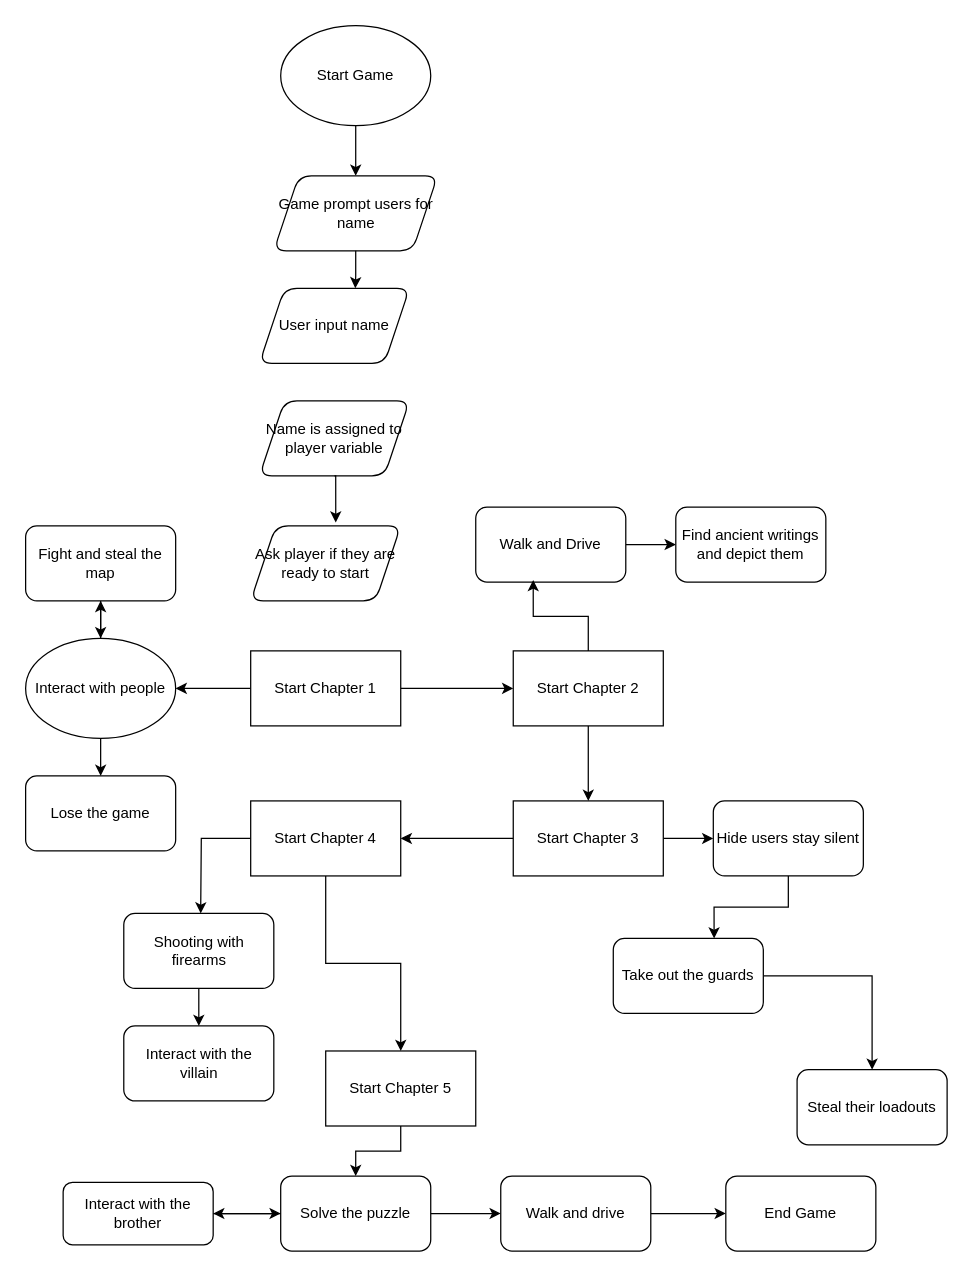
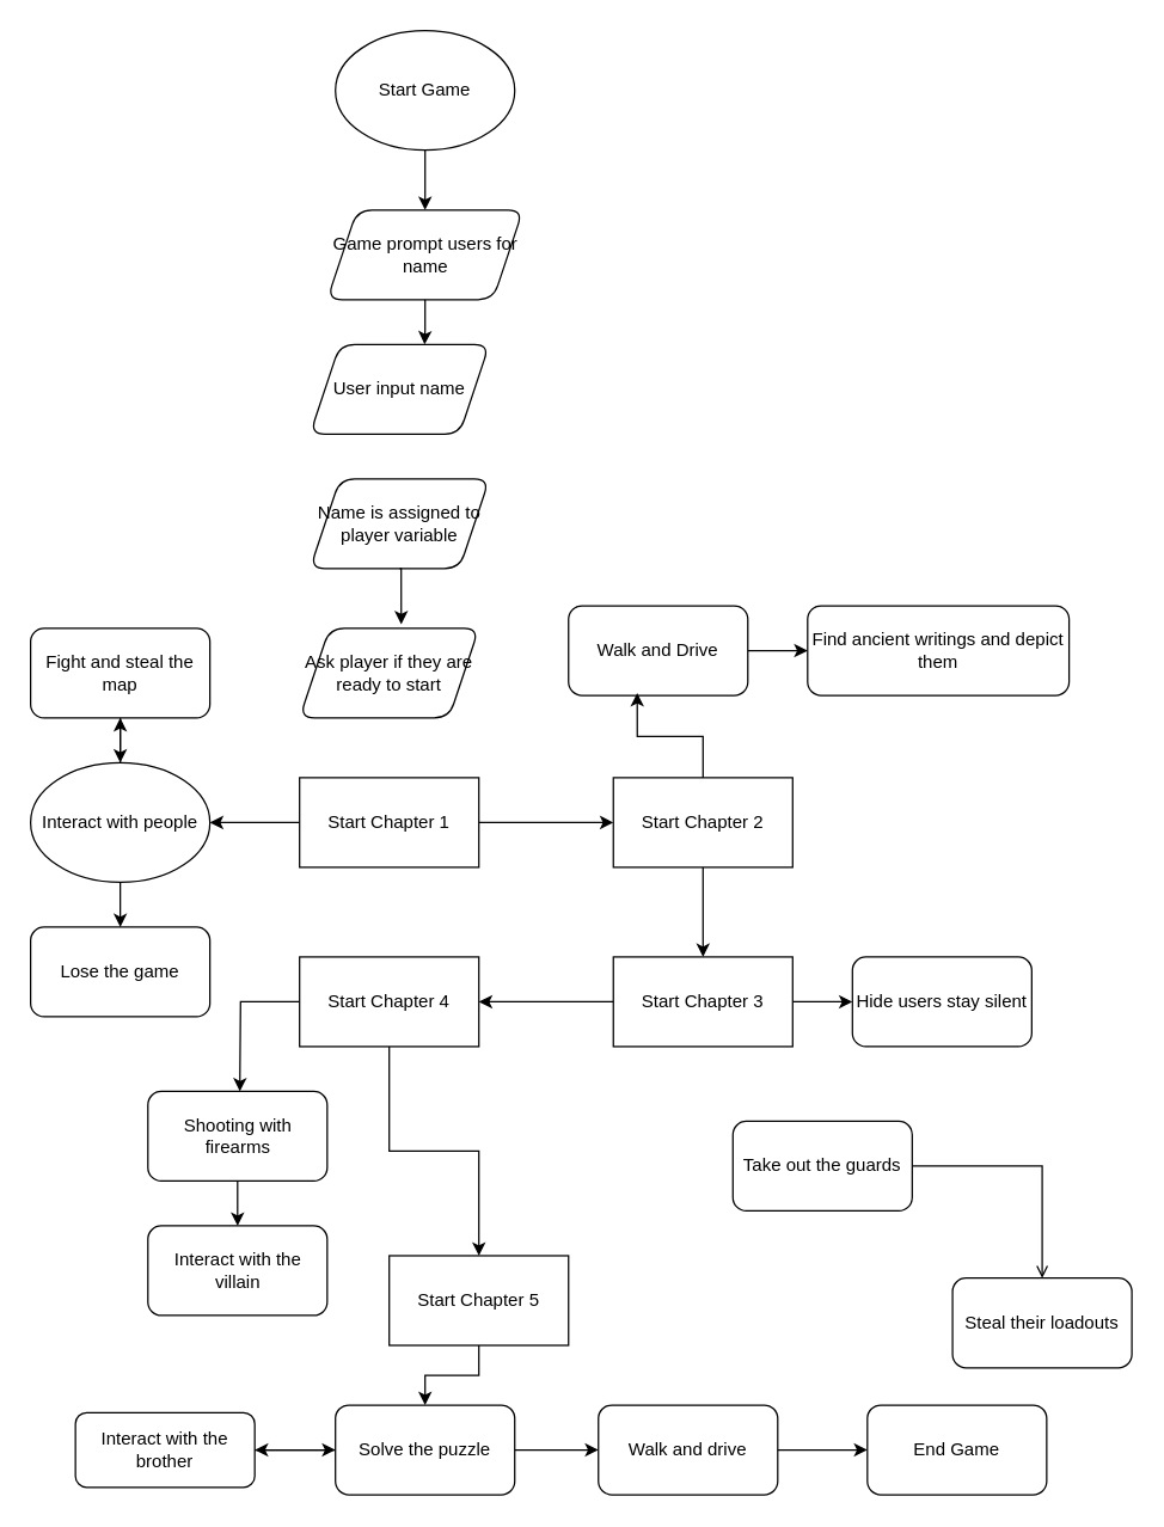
  <mxCell id="0" />
  <mxCell id="1" parent="0" />
  <mxCell id="2" style="edgeStyle=orthogonalEdgeStyle;rounded=0;orthogonalLoop=1;jettySize=auto;html=1;entryX=0.5;entryY=0;entryDx=0;entryDy=0;" edge="1" parent="1" source="3" target="4"><mxGeometry relative="1" as="geometry"><Array as="points"><mxPoint x="284" y="140" /></Array></mxGeometry></mxCell>
  <mxCell id="3" value="Start Game" style="ellipse;whiteSpace=wrap;html=1;" vertex="1" parent="1"><mxGeometry x="224" y="20" width="120" height="80" as="geometry" /></mxCell>
  <mxCell id="4" value="Game prompt users for name" style="shape=parallelogram;perimeter=parallelogramPerimeter;whiteSpace=wrap;html=1;fixedSize=1;rounded=1;" vertex="1" parent="1"><mxGeometry x="218.5" y="140" width="131" height="60" as="geometry" /></mxCell>
  <mxCell id="5" value="User input name" style="shape=parallelogram;perimeter=parallelogramPerimeter;whiteSpace=wrap;html=1;fixedSize=1;rounded=1;" vertex="1" parent="1"><mxGeometry x="207" y="230" width="120" height="60" as="geometry" /></mxCell>
  <mxCell id="6" style="edgeStyle=orthogonalEdgeStyle;rounded=0;orthogonalLoop=1;jettySize=auto;html=1;entryX=0.639;entryY=0;entryDx=0;entryDy=0;entryPerimeter=0;" edge="1" parent="1" source="4" target="5"><mxGeometry relative="1" as="geometry" /></mxCell>
  <mxCell id="7" value="Name is assigned to player variable" style="shape=parallelogram;perimeter=parallelogramPerimeter;whiteSpace=wrap;html=1;fixedSize=1;rounded=1;" vertex="1" parent="1"><mxGeometry x="207" y="320" width="120" height="60" as="geometry" /></mxCell>
  <mxCell id="8" value="Ask player if they are ready to start" style="shape=parallelogram;perimeter=parallelogramPerimeter;whiteSpace=wrap;html=1;fixedSize=1;rounded=1;" vertex="1" parent="1"><mxGeometry x="200" y="420" width="120" height="60" as="geometry" /></mxCell>
  <mxCell id="9" style="edgeStyle=orthogonalEdgeStyle;rounded=0;orthogonalLoop=1;jettySize=auto;html=1;exitX=0.5;exitY=1;exitDx=0;exitDy=0;entryX=0.567;entryY=-0.044;entryDx=0;entryDy=0;entryPerimeter=0;" edge="1" parent="1" source="7" target="8"><mxGeometry relative="1" as="geometry" /></mxCell>
  <mxCell id="10" style="edgeStyle=orthogonalEdgeStyle;rounded=0;orthogonalLoop=1;jettySize=auto;html=1;entryX=1;entryY=0.5;entryDx=0;entryDy=0;" edge="1" parent="1" source="12" target="15"><mxGeometry relative="1" as="geometry" /></mxCell>
  <mxCell id="11" style="edgeStyle=orthogonalEdgeStyle;rounded=0;orthogonalLoop=1;jettySize=auto;html=1;entryX=0;entryY=0.5;entryDx=0;entryDy=0;" edge="1" parent="1" source="12" target="20"><mxGeometry relative="1" as="geometry" /></mxCell>
  <mxCell id="12" value="Start Chapter 1" style="rounded=0;whiteSpace=wrap;html=1;" vertex="1" parent="1"><mxGeometry x="200" y="520" width="120" height="60" as="geometry" /></mxCell>
  <mxCell id="13" style="edgeStyle=orthogonalEdgeStyle;rounded=0;orthogonalLoop=1;jettySize=auto;html=1;" edge="1" parent="1" source="15" target="16"><mxGeometry relative="1" as="geometry" /></mxCell>
  <mxCell id="14" style="edgeStyle=orthogonalEdgeStyle;rounded=0;orthogonalLoop=1;jettySize=auto;html=1;" edge="1" parent="1" source="15" target="18"><mxGeometry relative="1" as="geometry" /></mxCell>
  <mxCell id="15" value="Interact with people" style="ellipse;whiteSpace=wrap;html=1;" vertex="1" parent="1"><mxGeometry x="20" y="510" width="120" height="80" as="geometry" /></mxCell>
  <mxCell id="16" value="Lose the game" style="rounded=1;whiteSpace=wrap;html=1;" vertex="1" parent="1"><mxGeometry x="20" y="620" width="120" height="60" as="geometry" /></mxCell>
  <mxCell id="17" value="" style="edgeStyle=orthogonalEdgeStyle;rounded=0;orthogonalLoop=1;jettySize=auto;html=1;" edge="1" parent="1" source="18" target="15"><mxGeometry relative="1" as="geometry" /></mxCell>
  <mxCell id="18" value="Fight and steal the map" style="rounded=1;whiteSpace=wrap;html=1;" vertex="1" parent="1"><mxGeometry x="20" y="420" width="120" height="60" as="geometry" /></mxCell>
  <mxCell id="19" style="edgeStyle=orthogonalEdgeStyle;rounded=0;orthogonalLoop=1;jettySize=auto;html=1;" edge="1" parent="1" source="20" target="27"><mxGeometry relative="1" as="geometry" /></mxCell>
  <mxCell id="20" value="Start Chapter 2" style="rounded=0;whiteSpace=wrap;html=1;" vertex="1" parent="1"><mxGeometry x="410" y="520" width="120" height="60" as="geometry" /></mxCell>
  <mxCell id="21" style="edgeStyle=orthogonalEdgeStyle;rounded=0;orthogonalLoop=1;jettySize=auto;html=1;" edge="1" parent="1" source="22" target="24"><mxGeometry relative="1" as="geometry" /></mxCell>
  <mxCell id="22" value="Walk and Drive" style="rounded=1;whiteSpace=wrap;html=1;" vertex="1" parent="1"><mxGeometry x="380" y="405" width="120" height="60" as="geometry" /></mxCell>
  <mxCell id="23" style="edgeStyle=orthogonalEdgeStyle;rounded=0;orthogonalLoop=1;jettySize=auto;html=1;entryX=0.383;entryY=0.972;entryDx=0;entryDy=0;entryPerimeter=0;" edge="1" parent="1" source="20" target="22"><mxGeometry relative="1" as="geometry" /></mxCell>
- <mxCell id="24" value="Find ancient writings and depict them" style="rounded=1;whiteSpace=wrap;html=1;" vertex="1" parent="1"><mxGeometry x="540" y="405" width="120" height="60" as="geometry" /></mxCell>
+ <mxCell id="24" value="Find ancient writings and depict them" style="rounded=1;whiteSpace=wrap;html=1;" vertex="1" parent="1"><mxGeometry x="540" y="405" width="175" height="60" as="geometry" /></mxCell>
  <mxCell id="25" style="edgeStyle=orthogonalEdgeStyle;rounded=0;orthogonalLoop=1;jettySize=auto;html=1;entryX=0;entryY=0.5;entryDx=0;entryDy=0;" edge="1" parent="1" source="27" target="28"><mxGeometry relative="1" as="geometry" /></mxCell>
  <mxCell id="26" style="edgeStyle=orthogonalEdgeStyle;rounded=0;orthogonalLoop=1;jettySize=auto;html=1;" edge="1" parent="1" source="27" target="35"><mxGeometry relative="1" as="geometry" /></mxCell>
  <mxCell id="27" value="Start Chapter 3" style="rounded=0;whiteSpace=wrap;html=1;" vertex="1" parent="1"><mxGeometry x="410" y="640" width="120" height="60" as="geometry" /></mxCell>
  <mxCell id="28" value="Hide users stay silent" style="rounded=1;whiteSpace=wrap;html=1;" vertex="1" parent="1"><mxGeometry x="570" y="640" width="120" height="60" as="geometry" /></mxCell>
- <mxCell id="29" value="" style="edgeStyle=orthogonalEdgeStyle;rounded=0;orthogonalLoop=1;jettySize=auto;html=1;" edge="1" parent="1" source="30" target="31"><mxGeometry relative="1" as="geometry" /></mxCell>
+ <mxCell id="29" value="" style="edgeStyle=orthogonalEdgeStyle;rounded=0;orthogonalLoop=1;jettySize=auto;html=1;endArrow=open;" edge="1" parent="1" source="30" target="31"><mxGeometry relative="1" as="geometry" /></mxCell>
  <mxCell id="30" value="Take out the guards" style="rounded=1;whiteSpace=wrap;html=1;" vertex="1" parent="1"><mxGeometry x="490" y="750" width="120" height="60" as="geometry" /></mxCell>
  <mxCell id="31" value="Steal their loadouts" style="rounded=1;whiteSpace=wrap;html=1;" vertex="1" parent="1"><mxGeometry x="637" y="855" width="120" height="60" as="geometry" /></mxCell>
- <mxCell id="32" style="edgeStyle=orthogonalEdgeStyle;rounded=0;orthogonalLoop=1;jettySize=auto;html=1;entryX=0.672;entryY=0;entryDx=0;entryDy=0;entryPerimeter=0;" edge="1" parent="1" source="28" target="30"><mxGeometry relative="1" as="geometry" /></mxCell>
  <mxCell id="33" style="edgeStyle=orthogonalEdgeStyle;rounded=0;orthogonalLoop=1;jettySize=auto;html=1;" edge="1" parent="1" source="35"><mxGeometry relative="1" as="geometry"><mxPoint x="160" y="730" as="targetPoint" /></mxGeometry></mxCell>
  <mxCell id="34" style="edgeStyle=orthogonalEdgeStyle;rounded=0;orthogonalLoop=1;jettySize=auto;html=1;" edge="1" parent="1" source="35" target="40"><mxGeometry relative="1" as="geometry" /></mxCell>
  <mxCell id="35" value="Start Chapter 4" style="rounded=0;whiteSpace=wrap;html=1;" vertex="1" parent="1"><mxGeometry x="200" y="640" width="120" height="60" as="geometry" /></mxCell>
  <mxCell id="36" value="" style="edgeStyle=orthogonalEdgeStyle;rounded=0;orthogonalLoop=1;jettySize=auto;html=1;" edge="1" parent="1" source="37" target="38"><mxGeometry relative="1" as="geometry" /></mxCell>
  <mxCell id="37" value="Shooting with firearms" style="rounded=1;whiteSpace=wrap;html=1;" vertex="1" parent="1"><mxGeometry x="98.5" y="730" width="120" height="60" as="geometry" /></mxCell>
  <mxCell id="38" value="Interact with the villain" style="rounded=1;whiteSpace=wrap;html=1;" vertex="1" parent="1"><mxGeometry x="98.5" y="820" width="120" height="60" as="geometry" /></mxCell>
  <mxCell id="39" style="edgeStyle=orthogonalEdgeStyle;rounded=0;orthogonalLoop=1;jettySize=auto;html=1;" edge="1" parent="1" source="40" target="43"><mxGeometry relative="1" as="geometry" /></mxCell>
  <mxCell id="40" value="Start Chapter 5" style="rounded=0;whiteSpace=wrap;html=1;" vertex="1" parent="1"><mxGeometry x="260" y="840" width="120" height="60" as="geometry" /></mxCell>
  <mxCell id="41" style="edgeStyle=orthogonalEdgeStyle;rounded=0;orthogonalLoop=1;jettySize=auto;html=1;" edge="1" parent="1" source="43" target="45"><mxGeometry relative="1" as="geometry" /></mxCell>
  <mxCell id="42" style="edgeStyle=orthogonalEdgeStyle;rounded=0;orthogonalLoop=1;jettySize=auto;html=1;" edge="1" parent="1" source="43" target="47"><mxGeometry relative="1" as="geometry" /></mxCell>
  <mxCell id="43" value="Solve the puzzle" style="rounded=1;whiteSpace=wrap;html=1;" vertex="1" parent="1"><mxGeometry x="224" y="940" width="120" height="60" as="geometry" /></mxCell>
  <mxCell id="44" value="" style="edgeStyle=orthogonalEdgeStyle;rounded=0;orthogonalLoop=1;jettySize=auto;html=1;" edge="1" parent="1" source="45" target="43"><mxGeometry relative="1" as="geometry" /></mxCell>
  <mxCell id="45" value="Interact with the brother" style="rounded=1;whiteSpace=wrap;html=1;" vertex="1" parent="1"><mxGeometry x="50" y="945" width="120" height="50" as="geometry" /></mxCell>
  <mxCell id="46" style="edgeStyle=orthogonalEdgeStyle;rounded=0;orthogonalLoop=1;jettySize=auto;html=1;" edge="1" parent="1" source="47" target="48"><mxGeometry relative="1" as="geometry" /></mxCell>
  <mxCell id="47" value="Walk and drive" style="rounded=1;whiteSpace=wrap;html=1;" vertex="1" parent="1"><mxGeometry x="400" y="940" width="120" height="60" as="geometry" /></mxCell>
  <mxCell id="48" value="End Game" style="rounded=1;whiteSpace=wrap;html=1;" vertex="1" parent="1"><mxGeometry x="580" y="940" width="120" height="60" as="geometry" /></mxCell>
